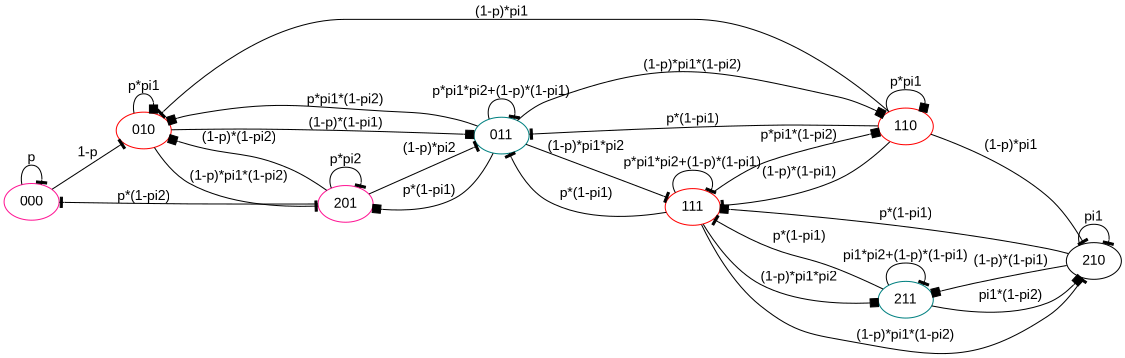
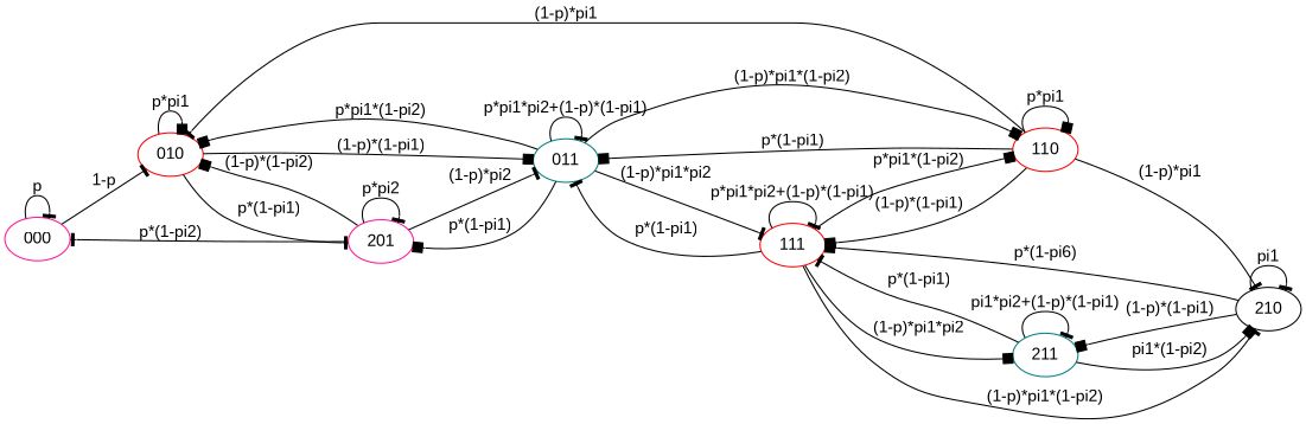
  digraph {
    fontname="Liberation Sans"
    rankdir=LR
    node [color=red fontname="Liberation Sans"]
    edge [arrowhead=tee fontname="Liberation Sans"]
    000 [color=deeppink]
    010
    n3 [color=deeppink label=201]
    011 [color=teal]
    110
    111
    210 [color=black]
    211 [color=teal]
    000 -> 000 [label=p]
    000 -> 010 [label="1-p"]
    010 -> 010 [arrowhead=box label="p*pi1"]
-   010 -> n3 [label="(1-p)*pi1*(1-pi2)"]
+   010 -> n3 [label="p*(1-pi1)"]
    010 -> 011 [arrowhead=box label="(1-p)*(1-pi1)"]
    n3 -> 000 [label="p*(1-pi2)"]
    n3 -> 010 [arrowhead=box label="(1-p)*(1-pi2)"]
    n3 -> n3 [label="p*pi2"]
    n3 -> 011 [label="(1-p)*pi2"]
    011 -> 010 [arrowhead=box label="p*pi1*(1-pi2)"]
    011 -> n3 [arrowhead=box label="p*(1-pi1)"]
    011 -> 011 [label="p*pi1*pi2+(1-p)*(1-pi1)"]
    011 -> 110 [arrowhead=box label="(1-p)*pi1*(1-pi2)"]
    011 -> 111 [label="(1-p)*pi1*pi2"]
    110 -> 010 [label="(1-p)*pi1"]
-   110 -> 011 [label="p*(1-pi1)"]
+   110 -> 011 [arrowhead=box label="p*(1-pi1)"]
    110 -> 110 [arrowhead=box label="p*pi1"]
-   110 -> 111 [label="(1-p)*(1-pi1)"]
+   110 -> 111 [arrowhead=box label="(1-p)*(1-pi1)"]
    110 -> 210 [label="(1-p)*pi1"]
    111 -> 011 [label="p*(1-pi1)"]
    111 -> 110 [arrowhead=box label="p*pi1*(1-pi2)"]
    111 -> 111 [label="p*pi1*pi2+(1-p)*(1-pi1)"]
    111 -> 210 [label="(1-p)*pi1*(1-pi2)"]
    111 -> 211 [arrowhead=box label="(1-p)*pi1*pi2"]
-   210 -> 111 [arrowhead=box label="p*(1-pi1)"]
+   210 -> 111 [arrowhead=box label="p*(1-pi6)"]
    210 -> 210 [label=pi1]
    210 -> 211 [arrowhead=box label="(1-p)*(1-pi1)"]
    211 -> 111 [label="p*(1-pi1)"]
    211 -> 210 [arrowhead=box label="pi1*(1-pi2)"]
    211 -> 211 [label="pi1*pi2+(1-p)*(1-pi1)"]
  }
